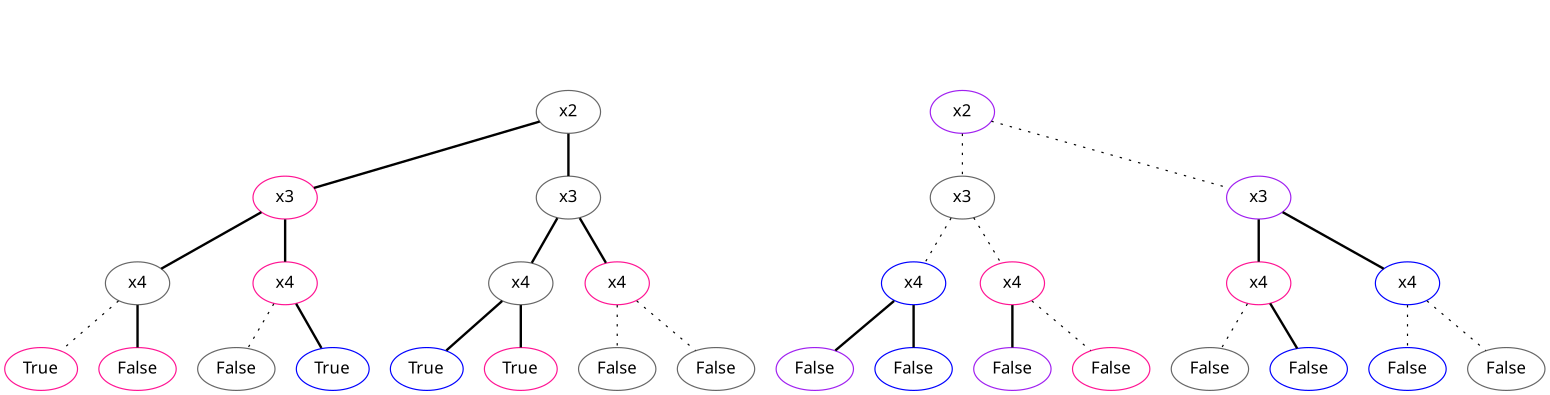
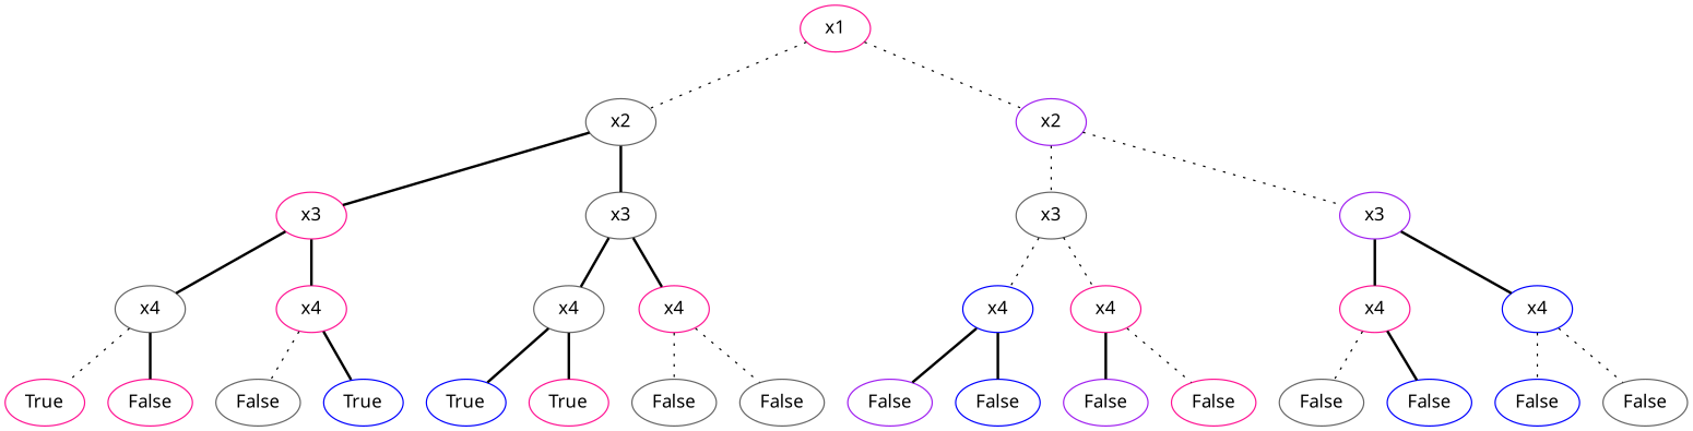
  graph {
    fontname="Noto Sans"
    node [color=deeppink fontname="Noto Sans"]
    edge [style=bold fontname="Noto Sans"]
+   n1 [label=x1]
    n2 [label=x2 color=gray40]
    n3 [label=x2 color=purple]
    n4 [label=x3]
    n5 [label=x3 color=gray40]
    n6 [label=x4 color=gray40]
    n7 [label=x4]
    n8 [label=True]
    n9 [label=False]
    n10 [label=False color=gray40]
    n11 [label=True color=blue]
    n12 [label=x4 color=gray40]
    n13 [label=x4]
    n14 [label=True color=blue]
    n15 [label=True]
    n16 [label=False color=gray40]
    n17 [label=False color=gray40]
    n18 [label=x3 color=gray40]
    n19 [label=x3 color=purple]
    n20 [label=x4 color=blue]
    n21 [label=x4]
    n22 [label=False color=purple]
    n23 [label=False color=blue]
    n24 [label=False color=purple]
    n25 [label=False]
    n26 [label=x4]
    n27 [label=x4 color=blue]
    n28 [label=False color=gray40]
    n29 [label=False color=blue]
    n30 [label=False color=blue]
    n31 [label=False color=gray40]
+   n1 -- n2 [style=dotted]
+   n1 -- n3 [style=dotted]
    n2 -- n4
    n2 -- n5
    n3 -- n18 [style=dotted]
    n3 -- n19 [style=dotted]
    n4 -- n6
    n4 -- n7
    n5 -- n12
    n5 -- n13
    n6 -- n8 [style=dotted]
    n6 -- n9
    n7 -- n10 [style=dotted]
    n7 -- n11
    n12 -- n14
    n12 -- n15
    n13 -- n16 [style=dotted]
    n13 -- n17 [style=dotted]
    n18 -- n20 [style=dotted]
    n18 -- n21 [style=dotted]
    n19 -- n26
    n19 -- n27
    n20 -- n22
    n20 -- n23
    n21 -- n24
    n21 -- n25 [style=dotted]
    n26 -- n28 [style=dotted]
    n26 -- n29
    n27 -- n30 [style=dotted]
    n27 -- n31 [style=dotted]
  }
